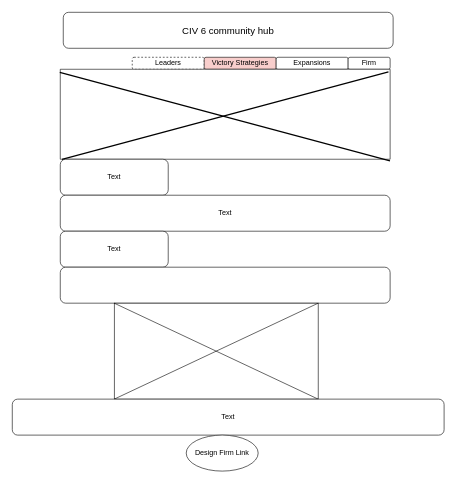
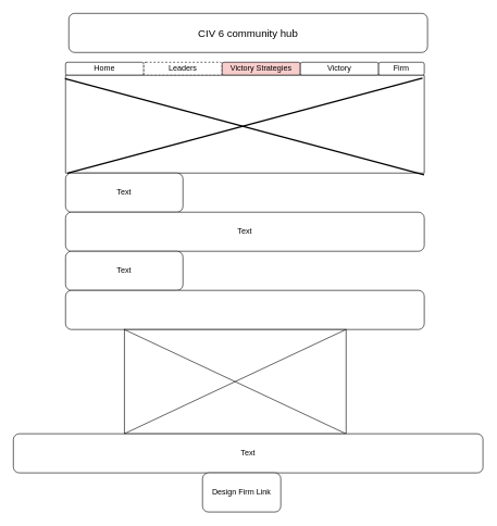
  <mxCell id="0" />
  <mxCell id="1" parent="0" />
  <mxCell id="2" value="&lt;font size=&quot;3&quot;&gt;CIV 6 community hub&lt;/font&gt;" style="rounded=1;whiteSpace=wrap;html=1;" vertex="1" parent="1"><mxGeometry x="105" y="20" width="550" height="60" as="geometry" /></mxCell>
+ <mxCell id="3" value="Home" style="rounded=1;whiteSpace=wrap;html=1;" vertex="1" parent="1"><mxGeometry x="100" y="95" width="120" height="20" as="geometry" /></mxCell>
  <mxCell id="4" value="Leaders" style="rounded=1;whiteSpace=wrap;html=1;dashed=1;" vertex="1" parent="1"><mxGeometry x="220" y="95" width="120" height="20" as="geometry" /></mxCell>
  <mxCell id="5" value="Victory Strategies" style="rounded=1;whiteSpace=wrap;html=1;fillColor=#f8cecc;" vertex="1" parent="1"><mxGeometry x="340" y="95" width="120" height="20" as="geometry" /></mxCell>
- <mxCell id="6" value="Expansions" style="rounded=1;whiteSpace=wrap;html=1;" vertex="1" parent="1"><mxGeometry x="460" y="95" width="120" height="20" as="geometry" /></mxCell>
+ <mxCell id="6" value="Victory" style="rounded=1;whiteSpace=wrap;html=1;" vertex="1" parent="1"><mxGeometry x="460" y="95" width="120" height="20" as="geometry" /></mxCell>
  <mxCell id="7" value="Firm" style="rounded=1;whiteSpace=wrap;html=1;" vertex="1" parent="1"><mxGeometry x="580" y="95" width="70" height="20" as="geometry" /></mxCell>
  <mxCell id="8" value="" style="verticalLabelPosition=bottom;verticalAlign=top;html=1;shape=mxgraph.basic.rect;fillColor2=none;strokeWidth=1;size=20;indent=5;" vertex="1" parent="1"><mxGeometry x="100" y="115" width="550" height="150" as="geometry" /></mxCell>
  <mxCell id="9" value="" style="line;strokeWidth=2;html=1;rotation=15;" vertex="1" parent="1"><mxGeometry x="89.49" y="188.88" width="570" height="10" as="geometry" /></mxCell>
  <mxCell id="10" value="" style="line;strokeWidth=2;html=1;rotation=-15;" vertex="1" parent="1"><mxGeometry x="93.3" y="187.23" width="563.58" height="10" as="geometry" /></mxCell>
  <mxCell id="11" value="Text" style="rounded=1;whiteSpace=wrap;html=1;" vertex="1" parent="1"><mxGeometry x="100" y="265" width="180" height="60" as="geometry" /></mxCell>
  <mxCell id="12" value="Text" style="rounded=1;whiteSpace=wrap;html=1;" vertex="1" parent="1"><mxGeometry x="100" y="325" width="550" height="60" as="geometry" /></mxCell>
  <mxCell id="13" value="Text" style="rounded=1;whiteSpace=wrap;html=1;" vertex="1" parent="1"><mxGeometry x="100" y="385" width="180" height="60" as="geometry" /></mxCell>
  <mxCell id="14" value="" style="rounded=1;whiteSpace=wrap;html=1;" vertex="1" parent="1"><mxGeometry x="100" y="445" width="550" height="60" as="geometry" /></mxCell>
  <mxCell id="15" value="" style="rounded=0;whiteSpace=wrap;html=1;" vertex="1" parent="1"><mxGeometry x="190" y="505" width="340" height="160" as="geometry" /></mxCell>
  <mxCell id="16" value="" style="endArrow=none;html=1;rounded=0;entryX=0;entryY=1;entryDx=0;entryDy=0;exitX=1;exitY=0;exitDx=0;exitDy=0;" edge="1" parent="1" source="15" target="15"><mxGeometry width="50" height="50" relative="1" as="geometry"><mxPoint x="330" y="585" as="sourcePoint" /><mxPoint x="380" y="535" as="targetPoint" /></mxGeometry></mxCell>
  <mxCell id="17" value="" style="endArrow=none;html=1;rounded=0;entryX=0;entryY=0;entryDx=0;entryDy=0;exitX=1;exitY=1;exitDx=0;exitDy=0;" edge="1" parent="1" source="15" target="15"><mxGeometry width="50" height="50" relative="1" as="geometry"><mxPoint x="330" y="585" as="sourcePoint" /><mxPoint x="380" y="535" as="targetPoint" /></mxGeometry></mxCell>
  <mxCell id="18" value="Text" style="rounded=1;whiteSpace=wrap;html=1;" vertex="1" parent="1"><mxGeometry x="20" y="665" width="720" height="60" as="geometry" /></mxCell>
- <mxCell id="19" value="Design Firm Link" style="ellipse;whiteSpace=wrap;html=1;" vertex="1" parent="1"><mxGeometry x="310" y="725" width="120" height="60" as="geometry" /></mxCell>
+ <mxCell id="19" value="Design Firm Link" style="rounded=1;whiteSpace=wrap;html=1;" vertex="1" parent="1"><mxGeometry x="310" y="725" width="120" height="60" as="geometry" /></mxCell>
